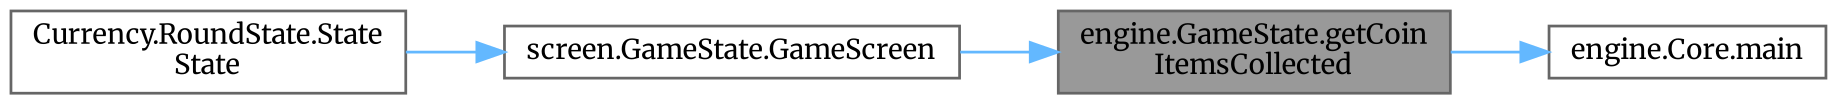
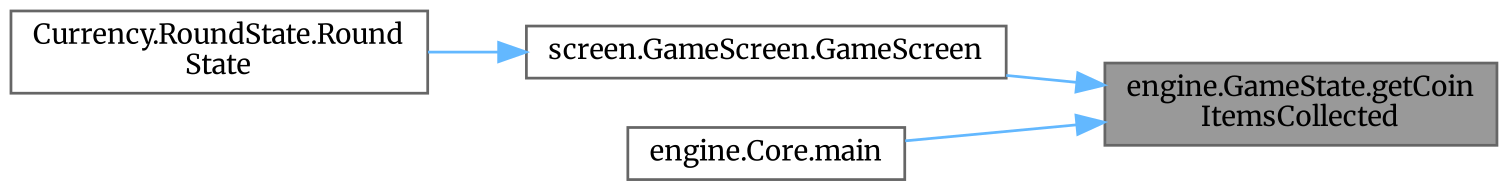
  digraph {
    fontname=Merriweather
    rankdir=RL
    node [color=grey40 fillcolor=white fontname=Merriweather fontsize=10 shape=box style=filled]
    edge [color=steelblue1 dir=back fontname=Merriweather fontsize=10 labelfontname=Helvetica labelfontsize=10 style=solid]
    n1 [color=gray40 fillcolor=grey60 fontcolor=black height=0.2 label="engine.GameState.getCoin\lItemsCollected" width=0.4]
-   n2 [height=0.2 label="screen.GameState.GameScreen" width=0.4]
+   n2 [height=0.2 label="screen.GameScreen.GameScreen" width=0.4]
    n3 [height=0.2 label="engine.Core.main" width=0.4]
-   n4 [height=0.2 label="Currency.RoundState.State\lState" width=0.4]
+   n4 [height=0.2 label="Currency.RoundState.Round\lState" width=0.4]
    n1 -> n2
-   n3 -> n1
+   n1 -> n3
    n2 -> n4
  }
